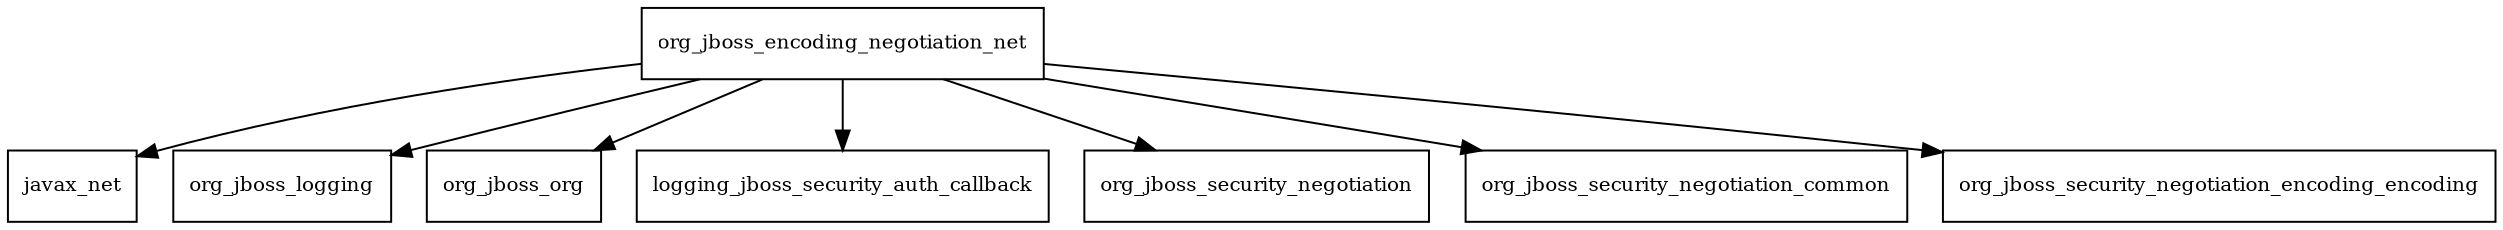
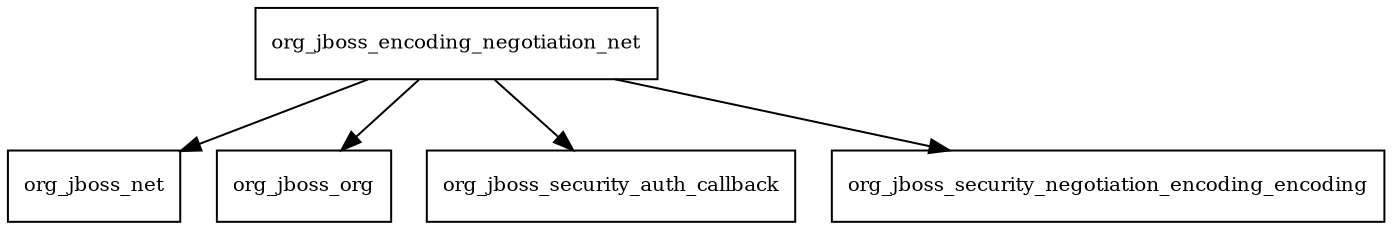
  digraph {
    node [fontsize=10.0 shape=box]
    n1 [label=org_jboss_encoding_negotiation_net]
-   javax_net
-   org_jboss_logging
+   org_jboss_logging [label=org_jboss_net]
    n4 [label=org_jboss_org]
-   org_jboss_security_auth_callback [label=logging_jboss_security_auth_callback]
-   org_jboss_security_negotiation
-   org_jboss_security_negotiation_common
+   org_jboss_security_auth_callback
    n8 [label=org_jboss_security_negotiation_encoding_encoding]
-   n1 -> javax_net
    n1 -> org_jboss_logging
    n1 -> n4
    n1 -> org_jboss_security_auth_callback
-   n1 -> org_jboss_security_negotiation
-   n1 -> org_jboss_security_negotiation_common
    n1 -> n8
  }
